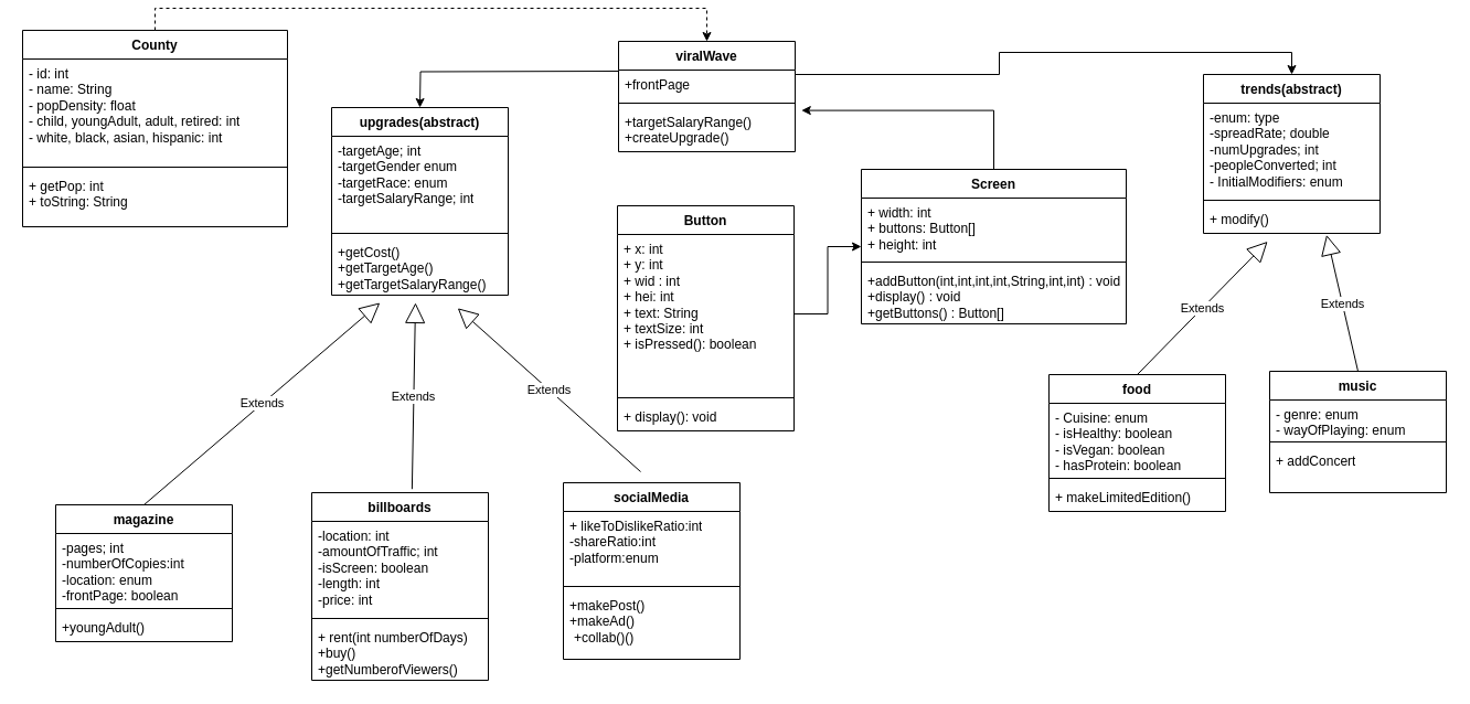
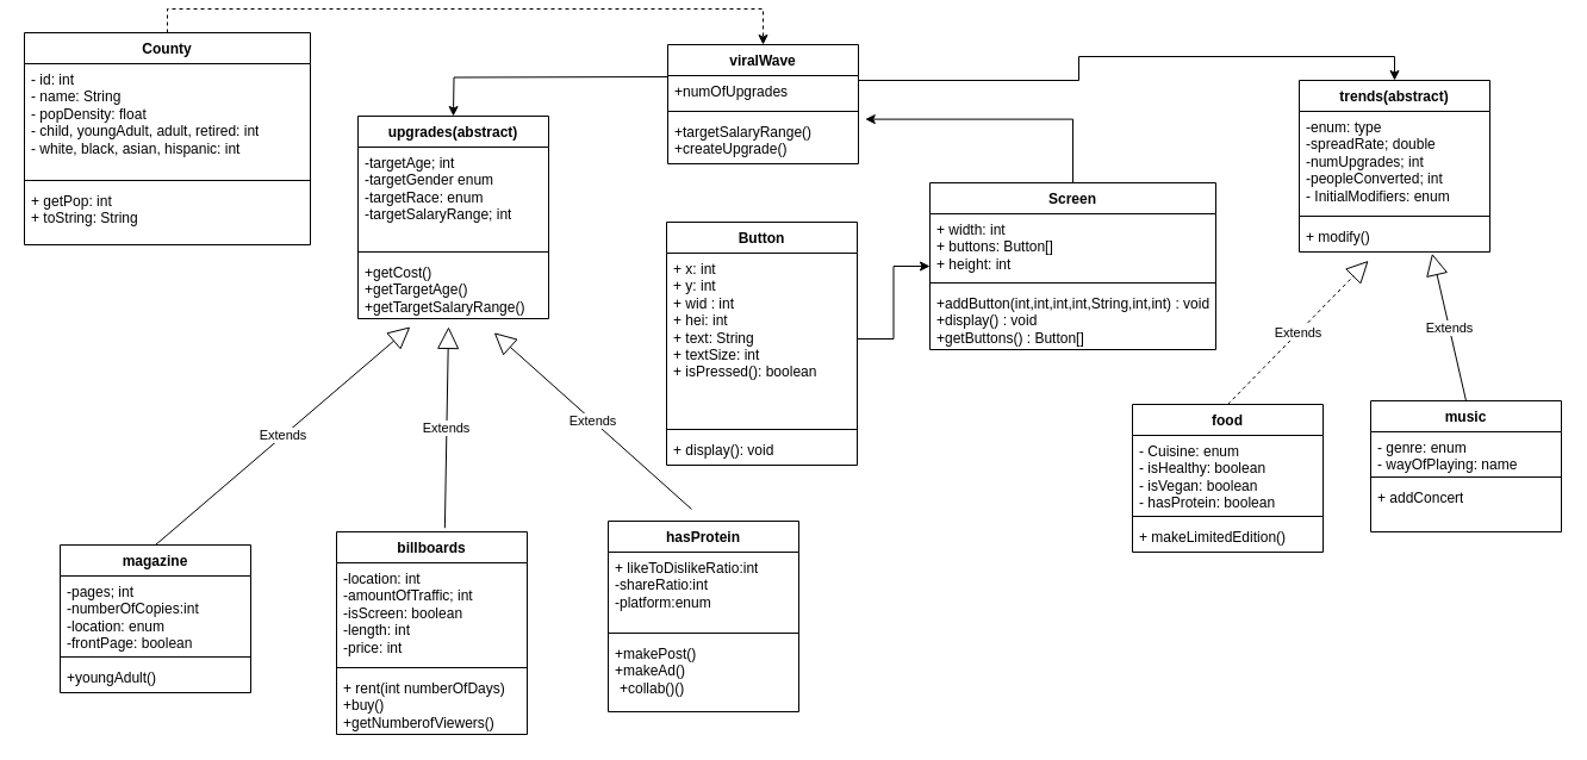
  <mxCell id="0" />
  <mxCell id="1" parent="0" />
  <mxCell id="2" value="food" style="swimlane;fontStyle=1;align=center;verticalAlign=top;childLayout=stackLayout;horizontal=1;startSize=26;horizontalStack=0;resizeParent=1;resizeParentMax=0;resizeLast=0;collapsible=1;marginBottom=0;whiteSpace=wrap;html=1;" parent="1" vertex="1"><mxGeometry x="950" y="332" width="160" height="124" as="geometry" /></mxCell>
  <mxCell id="3" value="&lt;div&gt;- Cuisine: enum&lt;/div&gt;&lt;div&gt;- isHealthy: boolean&lt;br&gt;&lt;div&gt;- isVegan: boolean&lt;/div&gt;&lt;/div&gt;&lt;div&gt;- hasProtein: boolean&lt;/div&gt;" style="text;strokeColor=none;fillColor=none;align=left;verticalAlign=top;spacingLeft=4;spacingRight=4;overflow=hidden;rotatable=0;points=[[0,0.5],[1,0.5]];portConstraint=eastwest;whiteSpace=wrap;html=1;" parent="2" vertex="1"><mxGeometry y="26" width="160" height="64" as="geometry" /></mxCell>
  <mxCell id="4" value="" style="line;strokeWidth=1;fillColor=none;align=left;verticalAlign=middle;spacingTop=-1;spacingLeft=3;spacingRight=3;rotatable=0;labelPosition=right;points=[];portConstraint=eastwest;strokeColor=inherit;" parent="2" vertex="1"><mxGeometry y="90" width="160" height="8" as="geometry" /></mxCell>
  <mxCell id="5" value="+ makeLimitedEdition()" style="text;strokeColor=none;fillColor=none;align=left;verticalAlign=top;spacingLeft=4;spacingRight=4;overflow=hidden;rotatable=0;points=[[0,0.5],[1,0.5]];portConstraint=eastwest;whiteSpace=wrap;html=1;" parent="2" vertex="1"><mxGeometry y="98" width="160" height="26" as="geometry" /></mxCell>
- <mxCell id="6" value="Extends" style="endArrow=block;endSize=16;endFill=0;html=1;rounded=0;entryX=0.363;entryY=1.284;entryDx=0;entryDy=0;entryPerimeter=0;exitX=0.5;exitY=0;exitDx=0;exitDy=0;" parent="1" source="2" target="23" edge="1"><mxGeometry width="160" relative="1" as="geometry"><mxPoint x="950" y="240" as="sourcePoint" /><mxPoint x="1089.04" y="209.984" as="targetPoint" /></mxGeometry></mxCell>
+ <mxCell id="6" value="Extends" style="endArrow=block;endSize=16;endFill=0;html=1;rounded=0;entryX=0.363;entryY=1.284;entryDx=0;entryDy=0;entryPerimeter=0;exitX=0.5;exitY=0;exitDx=0;exitDy=0;dashed=1;" parent="1" source="2" target="23" edge="1"><mxGeometry width="160" relative="1" as="geometry"><mxPoint x="950" y="240" as="sourcePoint" /><mxPoint x="1089.04" y="209.984" as="targetPoint" /></mxGeometry></mxCell>
  <mxCell id="7" value="music" style="swimlane;fontStyle=1;align=center;verticalAlign=top;childLayout=stackLayout;horizontal=1;startSize=26;horizontalStack=0;resizeParent=1;resizeParentMax=0;resizeLast=0;collapsible=1;marginBottom=0;whiteSpace=wrap;html=1;" parent="1" vertex="1"><mxGeometry x="1150" y="329" width="160" height="110" as="geometry" /></mxCell>
- <mxCell id="8" value="- genre: enum&lt;div&gt;- wayOfPlaying: enum&lt;/div&gt;" style="text;strokeColor=none;fillColor=none;align=left;verticalAlign=top;spacingLeft=4;spacingRight=4;overflow=hidden;rotatable=0;points=[[0,0.5],[1,0.5]];portConstraint=eastwest;whiteSpace=wrap;html=1;" parent="7" vertex="1"><mxGeometry y="26" width="160" height="34" as="geometry" /></mxCell>
+ <mxCell id="8" value="- genre: enum&lt;div&gt;- wayOfPlaying: name&lt;/div&gt;" style="text;strokeColor=none;fillColor=none;align=left;verticalAlign=top;spacingLeft=4;spacingRight=4;overflow=hidden;rotatable=0;points=[[0,0.5],[1,0.5]];portConstraint=eastwest;whiteSpace=wrap;html=1;" parent="7" vertex="1"><mxGeometry y="26" width="160" height="34" as="geometry" /></mxCell>
  <mxCell id="9" value="" style="line;strokeWidth=1;fillColor=none;align=left;verticalAlign=middle;spacingTop=-1;spacingLeft=3;spacingRight=3;rotatable=0;labelPosition=right;points=[];portConstraint=eastwest;strokeColor=inherit;" parent="7" vertex="1"><mxGeometry y="60" width="160" height="8" as="geometry" /></mxCell>
  <mxCell id="10" value="&lt;div&gt;+ addConcert&lt;/div&gt;" style="text;strokeColor=none;fillColor=none;align=left;verticalAlign=top;spacingLeft=4;spacingRight=4;overflow=hidden;rotatable=0;points=[[0,0.5],[1,0.5]];portConstraint=eastwest;whiteSpace=wrap;html=1;" parent="7" vertex="1"><mxGeometry y="68" width="160" height="42" as="geometry" /></mxCell>
  <mxCell id="11" value="Extends" style="endArrow=block;endSize=16;endFill=0;html=1;rounded=0;entryX=0.697;entryY=1.051;entryDx=0;entryDy=0;exitX=0.5;exitY=0;exitDx=0;exitDy=0;entryPerimeter=0;" parent="1" source="7" target="23" edge="1"><mxGeometry width="160" relative="1" as="geometry"><mxPoint x="790" y="430" as="sourcePoint" /><mxPoint x="1250" y="158" as="targetPoint" /></mxGeometry></mxCell>
  <mxCell id="12" style="edgeStyle=orthogonalEdgeStyle;rounded=0;orthogonalLoop=1;jettySize=auto;html=1;exitX=0;exitY=0.5;exitDx=0;exitDy=0;entryX=0.5;entryY=0;entryDx=0;entryDy=0;" parent="1" edge="1"><mxGeometry relative="1" as="geometry"><mxPoint x="560" y="57" as="sourcePoint" /><mxPoint x="380" y="90" as="targetPoint" /></mxGeometry></mxCell>
  <mxCell id="13" style="edgeStyle=orthogonalEdgeStyle;rounded=0;orthogonalLoop=1;jettySize=auto;html=1;entryX=0.5;entryY=0;entryDx=0;entryDy=0;" parent="1" edge="1"><mxGeometry relative="1" as="geometry"><Array as="points"><mxPoint x="905" y="60" /><mxPoint x="905" y="40" /><mxPoint x="1170" y="40" /></Array><mxPoint x="720" y="60" as="sourcePoint" /><mxPoint x="1170" y="60" as="targetPoint" /></mxGeometry></mxCell>
  <mxCell id="14" value="Extends" style="endArrow=block;endSize=16;endFill=0;html=1;rounded=0;entryX=0.714;entryY=1.226;entryDx=0;entryDy=0;entryPerimeter=0;" parent="1" target="36" edge="1"><mxGeometry width="160" relative="1" as="geometry"><mxPoint x="580" y="420" as="sourcePoint" /><mxPoint x="390.08" y="220" as="targetPoint" /></mxGeometry></mxCell>
  <mxCell id="15" value="Extends" style="endArrow=block;endSize=16;endFill=0;html=1;rounded=0;exitX=0.5;exitY=0;exitDx=0;exitDy=0;entryX=0.274;entryY=1.133;entryDx=0;entryDy=0;entryPerimeter=0;" parent="1" target="36" edge="1"><mxGeometry width="160" relative="1" as="geometry"><mxPoint x="130" y="450" as="sourcePoint" /><mxPoint x="350.08" y="220" as="targetPoint" /></mxGeometry></mxCell>
- <mxCell id="16" value="socialMedia" style="swimlane;fontStyle=1;align=center;verticalAlign=top;childLayout=stackLayout;horizontal=1;startSize=26;horizontalStack=0;resizeParent=1;resizeParentMax=0;resizeLast=0;collapsible=1;marginBottom=0;whiteSpace=wrap;html=1;" parent="1" vertex="1"><mxGeometry x="510" y="430" width="160" height="160" as="geometry" /></mxCell>
+ <mxCell id="16" value="hasProtein" style="swimlane;fontStyle=1;align=center;verticalAlign=top;childLayout=stackLayout;horizontal=1;startSize=26;horizontalStack=0;resizeParent=1;resizeParentMax=0;resizeLast=0;collapsible=1;marginBottom=0;whiteSpace=wrap;html=1;" parent="1" vertex="1"><mxGeometry x="510" y="430" width="160" height="160" as="geometry" /></mxCell>
  <mxCell id="17" value="+&amp;nbsp;&lt;span style=&quot;background-color: initial;&quot;&gt;likeToDislikeRatio:int&lt;/span&gt;&lt;div&gt;-shareRatio:int&lt;/div&gt;&lt;div&gt;-platform:enum&lt;/div&gt;" style="text;strokeColor=none;fillColor=none;align=left;verticalAlign=top;spacingLeft=4;spacingRight=4;overflow=hidden;rotatable=0;points=[[0,0.5],[1,0.5]];portConstraint=eastwest;whiteSpace=wrap;html=1;" parent="16" vertex="1"><mxGeometry y="26" width="160" height="64" as="geometry" /></mxCell>
  <mxCell id="18" value="" style="line;strokeWidth=1;fillColor=none;align=left;verticalAlign=middle;spacingTop=-1;spacingLeft=3;spacingRight=3;rotatable=0;labelPosition=right;points=[];portConstraint=eastwest;strokeColor=inherit;" parent="16" vertex="1"><mxGeometry y="90" width="160" height="8" as="geometry" /></mxCell>
  <mxCell id="19" value="+makePost()&lt;div&gt;+makeAd()&lt;/div&gt;&lt;p style=&quot;margin: 0px 0px 0px 4px;&quot;&gt;&lt;span style=&quot;background-color: initial;&quot;&gt;+collab()&lt;/span&gt;()&lt;/p&gt;" style="text;strokeColor=none;fillColor=none;align=left;verticalAlign=top;spacingLeft=4;spacingRight=4;overflow=hidden;rotatable=0;points=[[0,0.5],[1,0.5]];portConstraint=eastwest;whiteSpace=wrap;html=1;" parent="16" vertex="1"><mxGeometry y="98" width="160" height="62" as="geometry" /></mxCell>
  <mxCell id="20" value="trends(abstract)" style="swimlane;fontStyle=1;align=center;verticalAlign=top;childLayout=stackLayout;horizontal=1;startSize=26;horizontalStack=0;resizeParent=1;resizeParentMax=0;resizeLast=0;collapsible=1;marginBottom=0;whiteSpace=wrap;html=1;" parent="1" vertex="1"><mxGeometry x="1090" y="60" width="160" height="144" as="geometry" /></mxCell>
  <mxCell id="21" value="-enum: type&lt;div&gt;-spreadRate; double&lt;/div&gt;&lt;div&gt;-numUpgrades; int&lt;/div&gt;&lt;div&gt;-peopleConverted; int&lt;/div&gt;&lt;div&gt;- InitialModifiers: enum&lt;br&gt;&lt;/div&gt;&lt;div&gt;&lt;br&gt;&lt;/div&gt;" style="text;strokeColor=none;fillColor=none;align=left;verticalAlign=top;spacingLeft=4;spacingRight=4;overflow=hidden;rotatable=0;points=[[0,0.5],[1,0.5]];portConstraint=eastwest;whiteSpace=wrap;html=1;" parent="20" vertex="1"><mxGeometry y="26" width="160" height="84" as="geometry" /></mxCell>
  <mxCell id="22" value="" style="line;strokeWidth=1;fillColor=none;align=left;verticalAlign=middle;spacingTop=-1;spacingLeft=3;spacingRight=3;rotatable=0;labelPosition=right;points=[];portConstraint=eastwest;strokeColor=inherit;" parent="20" vertex="1"><mxGeometry y="110" width="160" height="8" as="geometry" /></mxCell>
  <mxCell id="23" value="+ modify()" style="text;strokeColor=none;fillColor=none;align=left;verticalAlign=top;spacingLeft=4;spacingRight=4;overflow=hidden;rotatable=0;points=[[0,0.5],[1,0.5]];portConstraint=eastwest;whiteSpace=wrap;html=1;" parent="20" vertex="1"><mxGeometry y="118" width="160" height="26" as="geometry" /></mxCell>
  <mxCell id="24" value="Extends" style="endArrow=block;endSize=16;endFill=0;html=1;rounded=0;exitX=0.518;exitY=0.052;exitDx=0;exitDy=0;exitPerimeter=0;entryX=0.475;entryY=1.133;entryDx=0;entryDy=0;entryPerimeter=0;" parent="1" target="36" edge="1"><mxGeometry width="160" relative="1" as="geometry"><mxPoint x="372.88" y="435.72" as="sourcePoint" /><mxPoint x="370.08" y="220" as="targetPoint" /></mxGeometry></mxCell>
  <mxCell id="25" value="billboards" style="swimlane;fontStyle=1;align=center;verticalAlign=top;childLayout=stackLayout;horizontal=1;startSize=26;horizontalStack=0;resizeParent=1;resizeParentMax=0;resizeLast=0;collapsible=1;marginBottom=0;whiteSpace=wrap;html=1;" parent="1" vertex="1"><mxGeometry x="282" y="439" width="160" height="170" as="geometry" /></mxCell>
  <mxCell id="26" value="-location: int&lt;div&gt;-amountOfTraffic; int&lt;/div&gt;&lt;div&gt;-isScreen: boolean&lt;/div&gt;&lt;div&gt;-length: int&lt;/div&gt;&lt;div&gt;-price: int&lt;/div&gt;" style="text;strokeColor=none;fillColor=none;align=left;verticalAlign=top;spacingLeft=4;spacingRight=4;overflow=hidden;rotatable=0;points=[[0,0.5],[1,0.5]];portConstraint=eastwest;whiteSpace=wrap;html=1;" parent="25" vertex="1"><mxGeometry y="26" width="160" height="84" as="geometry" /></mxCell>
  <mxCell id="27" value="" style="line;strokeWidth=1;fillColor=none;align=left;verticalAlign=middle;spacingTop=-1;spacingLeft=3;spacingRight=3;rotatable=0;labelPosition=right;points=[];portConstraint=eastwest;strokeColor=inherit;" parent="25" vertex="1"><mxGeometry y="110" width="160" height="8" as="geometry" /></mxCell>
  <mxCell id="28" value="+ rent(int numberOfDays)&lt;div&gt;+buy()&lt;/div&gt;&lt;div&gt;+getNumberofViewers()&lt;/div&gt;" style="text;strokeColor=none;fillColor=none;align=left;verticalAlign=top;spacingLeft=4;spacingRight=4;overflow=hidden;rotatable=0;points=[[0,0.5],[1,0.5]];portConstraint=eastwest;whiteSpace=wrap;html=1;" parent="25" vertex="1"><mxGeometry y="118" width="160" height="52" as="geometry" /></mxCell>
  <mxCell id="29" value="magazine" style="swimlane;fontStyle=1;align=center;verticalAlign=top;childLayout=stackLayout;horizontal=1;startSize=26;horizontalStack=0;resizeParent=1;resizeParentMax=0;resizeLast=0;collapsible=1;marginBottom=0;whiteSpace=wrap;html=1;" parent="1" vertex="1"><mxGeometry x="50" y="450" width="160" height="124" as="geometry" /></mxCell>
  <mxCell id="30" value="-pages; int&lt;div&gt;-numberOfCopies:int&lt;/div&gt;&lt;div&gt;-location: enum&lt;/div&gt;&lt;div&gt;-frontPage: boolean&lt;/div&gt;" style="text;strokeColor=none;fillColor=none;align=left;verticalAlign=top;spacingLeft=4;spacingRight=4;overflow=hidden;rotatable=0;points=[[0,0.5],[1,0.5]];portConstraint=eastwest;whiteSpace=wrap;html=1;" parent="29" vertex="1"><mxGeometry y="26" width="160" height="64" as="geometry" /></mxCell>
  <mxCell id="31" value="" style="line;strokeWidth=1;fillColor=none;align=left;verticalAlign=middle;spacingTop=-1;spacingLeft=3;spacingRight=3;rotatable=0;labelPosition=right;points=[];portConstraint=eastwest;strokeColor=inherit;" parent="29" vertex="1"><mxGeometry y="90" width="160" height="8" as="geometry" /></mxCell>
  <mxCell id="32" value="+youngAdult()" style="text;strokeColor=none;fillColor=none;align=left;verticalAlign=top;spacingLeft=4;spacingRight=4;overflow=hidden;rotatable=0;points=[[0,0.5],[1,0.5]];portConstraint=eastwest;whiteSpace=wrap;html=1;" parent="29" vertex="1"><mxGeometry y="98" width="160" height="26" as="geometry" /></mxCell>
  <mxCell id="33" value="upgrades(abstract)" style="swimlane;fontStyle=1;align=center;verticalAlign=top;childLayout=stackLayout;horizontal=1;startSize=26;horizontalStack=0;resizeParent=1;resizeParentMax=0;resizeLast=0;collapsible=1;marginBottom=0;whiteSpace=wrap;html=1;" parent="1" vertex="1"><mxGeometry x="300" y="90" width="160" height="170" as="geometry" /></mxCell>
  <mxCell id="34" value="-targetAge; int&lt;div&gt;-targetGender enum&lt;/div&gt;&lt;div&gt;&lt;span style=&quot;background-color: initial;&quot;&gt;-targetRace: enum&lt;/span&gt;&lt;/div&gt;&lt;div&gt;&lt;span style=&quot;background-color: initial;&quot;&gt;-targetSalaryRange; int&lt;/span&gt;&lt;/div&gt;" style="text;strokeColor=none;fillColor=none;align=left;verticalAlign=top;spacingLeft=4;spacingRight=4;overflow=hidden;rotatable=0;points=[[0,0.5],[1,0.5]];portConstraint=eastwest;whiteSpace=wrap;html=1;" parent="33" vertex="1"><mxGeometry y="26" width="160" height="84" as="geometry" /></mxCell>
  <mxCell id="35" value="" style="line;strokeWidth=1;fillColor=none;align=left;verticalAlign=middle;spacingTop=-1;spacingLeft=3;spacingRight=3;rotatable=0;labelPosition=right;points=[];portConstraint=eastwest;strokeColor=inherit;" parent="33" vertex="1"><mxGeometry y="110" width="160" height="8" as="geometry" /></mxCell>
  <mxCell id="36" value="+getCost()&lt;div&gt;+getTargetAge()&lt;/div&gt;&lt;div&gt;+getTargetSalaryRange()&lt;/div&gt;" style="text;strokeColor=none;fillColor=none;align=left;verticalAlign=top;spacingLeft=4;spacingRight=4;overflow=hidden;rotatable=0;points=[[0,0.5],[1,0.5]];portConstraint=eastwest;whiteSpace=wrap;html=1;" parent="33" vertex="1"><mxGeometry y="118" width="160" height="52" as="geometry" /></mxCell>
  <mxCell id="37" value="viralWave" style="swimlane;fontStyle=1;align=center;verticalAlign=top;childLayout=stackLayout;horizontal=1;startSize=26;horizontalStack=0;resizeParent=1;resizeParentMax=0;resizeLast=0;collapsible=1;marginBottom=0;whiteSpace=wrap;html=1;" parent="1" vertex="1"><mxGeometry x="560" y="30" width="160" height="100" as="geometry" /></mxCell>
- <mxCell id="38" value="+frontPage" style="text;strokeColor=none;fillColor=none;align=left;verticalAlign=top;spacingLeft=4;spacingRight=4;overflow=hidden;rotatable=0;points=[[0,0.5],[1,0.5]];portConstraint=eastwest;whiteSpace=wrap;html=1;" parent="37" vertex="1"><mxGeometry y="26" width="160" height="26" as="geometry" /></mxCell>
+ <mxCell id="38" value="+numOfUpgrades" style="text;strokeColor=none;fillColor=none;align=left;verticalAlign=top;spacingLeft=4;spacingRight=4;overflow=hidden;rotatable=0;points=[[0,0.5],[1,0.5]];portConstraint=eastwest;whiteSpace=wrap;html=1;" parent="37" vertex="1"><mxGeometry y="26" width="160" height="26" as="geometry" /></mxCell>
  <mxCell id="39" value="" style="line;strokeWidth=1;fillColor=none;align=left;verticalAlign=middle;spacingTop=-1;spacingLeft=3;spacingRight=3;rotatable=0;labelPosition=right;points=[];portConstraint=eastwest;strokeColor=inherit;" parent="37" vertex="1"><mxGeometry y="52" width="160" height="8" as="geometry" /></mxCell>
  <mxCell id="40" value="+targetSalaryRange()&lt;div&gt;+createUpgrade()&lt;/div&gt;" style="text;strokeColor=none;fillColor=none;align=left;verticalAlign=top;spacingLeft=4;spacingRight=4;overflow=hidden;rotatable=0;points=[[0,0.5],[1,0.5]];portConstraint=eastwest;whiteSpace=wrap;html=1;" parent="37" vertex="1"><mxGeometry y="60" width="160" height="40" as="geometry" /></mxCell>
  <mxCell id="41" value="Button" style="swimlane;fontStyle=1;align=center;verticalAlign=top;childLayout=stackLayout;horizontal=1;startSize=26;horizontalStack=0;resizeParent=1;resizeParentMax=0;resizeLast=0;collapsible=1;marginBottom=0;whiteSpace=wrap;html=1;" parent="1" vertex="1"><mxGeometry x="559" y="179" width="160" height="204" as="geometry" /></mxCell>
  <mxCell id="42" value="+ x: int&lt;div&gt;+ y: int&lt;/div&gt;&lt;div&gt;+ wid : int&lt;/div&gt;&lt;div&gt;+ hei: int&lt;/div&gt;&lt;div&gt;+ text: String&lt;/div&gt;&lt;div&gt;+ textSize: int&lt;/div&gt;&lt;div&gt;+ isPressed(): boolean&lt;/div&gt;" style="text;strokeColor=none;fillColor=none;align=left;verticalAlign=top;spacingLeft=4;spacingRight=4;overflow=hidden;rotatable=0;points=[[0,0.5],[1,0.5]];portConstraint=eastwest;whiteSpace=wrap;html=1;" parent="41" vertex="1"><mxGeometry y="26" width="160" height="144" as="geometry" /></mxCell>
  <mxCell id="43" value="" style="line;strokeWidth=1;fillColor=none;align=left;verticalAlign=middle;spacingTop=-1;spacingLeft=3;spacingRight=3;rotatable=0;labelPosition=right;points=[];portConstraint=eastwest;strokeColor=inherit;" parent="41" vertex="1"><mxGeometry y="170" width="160" height="8" as="geometry" /></mxCell>
  <mxCell id="44" value="+ display(): void" style="text;strokeColor=none;fillColor=none;align=left;verticalAlign=top;spacingLeft=4;spacingRight=4;overflow=hidden;rotatable=0;points=[[0,0.5],[1,0.5]];portConstraint=eastwest;whiteSpace=wrap;html=1;" parent="41" vertex="1"><mxGeometry y="178" width="160" height="26" as="geometry" /></mxCell>
  <mxCell id="45" value="Screen" style="swimlane;fontStyle=1;align=center;verticalAlign=top;childLayout=stackLayout;horizontal=1;startSize=26;horizontalStack=0;resizeParent=1;resizeParentMax=0;resizeLast=0;collapsible=1;marginBottom=0;whiteSpace=wrap;html=1;" parent="1" vertex="1"><mxGeometry x="780" y="146" width="240" height="140" as="geometry" /></mxCell>
  <mxCell id="46" value="+ width: int&lt;div&gt;+ buttons: Button[]&lt;br&gt;&lt;div&gt;+ height: int&lt;/div&gt;&lt;/div&gt;" style="text;strokeColor=none;fillColor=none;align=left;verticalAlign=top;spacingLeft=4;spacingRight=4;overflow=hidden;rotatable=0;points=[[0,0.5],[1,0.5]];portConstraint=eastwest;whiteSpace=wrap;html=1;" parent="45" vertex="1"><mxGeometry y="26" width="240" height="54" as="geometry" /></mxCell>
  <mxCell id="47" value="" style="line;strokeWidth=1;fillColor=none;align=left;verticalAlign=middle;spacingTop=-1;spacingLeft=3;spacingRight=3;rotatable=0;labelPosition=right;points=[];portConstraint=eastwest;strokeColor=inherit;" parent="45" vertex="1"><mxGeometry y="80" width="240" height="8" as="geometry" /></mxCell>
  <mxCell id="48" value="+addButton(int,int,int,int,String,int,int) : void&lt;div&gt;+display() : void&lt;/div&gt;&lt;div&gt;+getButtons() : Button[]&lt;/div&gt;" style="text;strokeColor=none;fillColor=none;align=left;verticalAlign=top;spacingLeft=4;spacingRight=4;overflow=hidden;rotatable=0;points=[[0,0.5],[1,0.5]];portConstraint=eastwest;whiteSpace=wrap;html=1;" parent="45" vertex="1"><mxGeometry y="88" width="240" height="52" as="geometry" /></mxCell>
  <mxCell id="49" style="edgeStyle=orthogonalEdgeStyle;rounded=0;orthogonalLoop=1;jettySize=auto;html=1;entryX=0;entryY=0.5;entryDx=0;entryDy=0;" parent="1" source="42" target="45" edge="1"><mxGeometry relative="1" as="geometry" /></mxCell>
  <mxCell id="50" style="edgeStyle=orthogonalEdgeStyle;rounded=0;orthogonalLoop=1;jettySize=auto;html=1;entryX=1.036;entryY=0.065;entryDx=0;entryDy=0;entryPerimeter=0;" parent="1" source="45" target="40" edge="1"><mxGeometry relative="1" as="geometry" /></mxCell>
  <mxCell id="51" style="edgeStyle=orthogonalEdgeStyle;rounded=0;orthogonalLoop=1;jettySize=auto;html=1;exitX=0.5;exitY=0;exitDx=0;exitDy=0;entryX=0.5;entryY=0;entryDx=0;entryDy=0;dashed=1;" edge="1" parent="1" source="52" target="37"><mxGeometry relative="1" as="geometry" /></mxCell>
  <mxCell id="52" value="County" style="swimlane;fontStyle=1;align=center;verticalAlign=top;childLayout=stackLayout;horizontal=1;startSize=26;horizontalStack=0;resizeParent=1;resizeParentMax=0;resizeLast=0;collapsible=1;marginBottom=0;whiteSpace=wrap;html=1;" vertex="1" parent="1"><mxGeometry x="20" y="20" width="240" height="178" as="geometry" /></mxCell>
  <mxCell id="53" value="&lt;div&gt;&lt;span style=&quot;background-color: transparent; color: light-dark(rgb(0, 0, 0), rgb(255, 255, 255));&quot;&gt;- id: int&lt;/span&gt;&lt;/div&gt;&lt;div&gt;- name: String&lt;/div&gt;&lt;div&gt;- popDensity: float&lt;/div&gt;&lt;div&gt;- child, youngAdult, adult, retired: int&lt;/div&gt;&lt;div&gt;- white, black, asian, hispanic: int&lt;/div&gt;" style="text;strokeColor=none;fillColor=none;align=left;verticalAlign=top;spacingLeft=4;spacingRight=4;overflow=hidden;rotatable=0;points=[[0,0.5],[1,0.5]];portConstraint=eastwest;whiteSpace=wrap;html=1;" vertex="1" parent="52"><mxGeometry y="26" width="240" height="94" as="geometry" /></mxCell>
  <mxCell id="54" value="" style="line;strokeWidth=1;fillColor=none;align=left;verticalAlign=middle;spacingTop=-1;spacingLeft=3;spacingRight=3;rotatable=0;labelPosition=right;points=[];portConstraint=eastwest;strokeColor=inherit;" vertex="1" parent="52"><mxGeometry y="120" width="240" height="8" as="geometry" /></mxCell>
  <mxCell id="55" value="+ getPop: int&lt;div&gt;+ toString: String&lt;/div&gt;" style="text;strokeColor=none;fillColor=none;align=left;verticalAlign=top;spacingLeft=4;spacingRight=4;overflow=hidden;rotatable=0;points=[[0,0.5],[1,0.5]];portConstraint=eastwest;whiteSpace=wrap;html=1;" vertex="1" parent="52"><mxGeometry y="128" width="240" height="50" as="geometry" /></mxCell>
